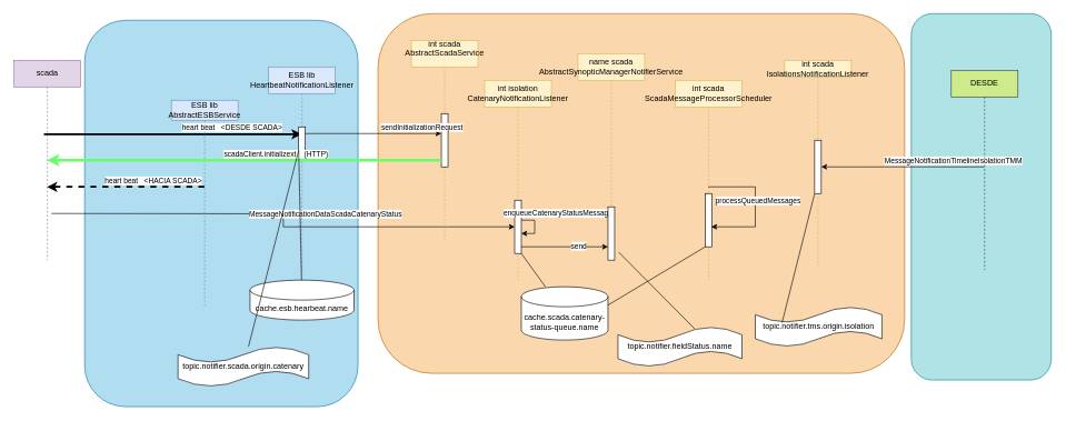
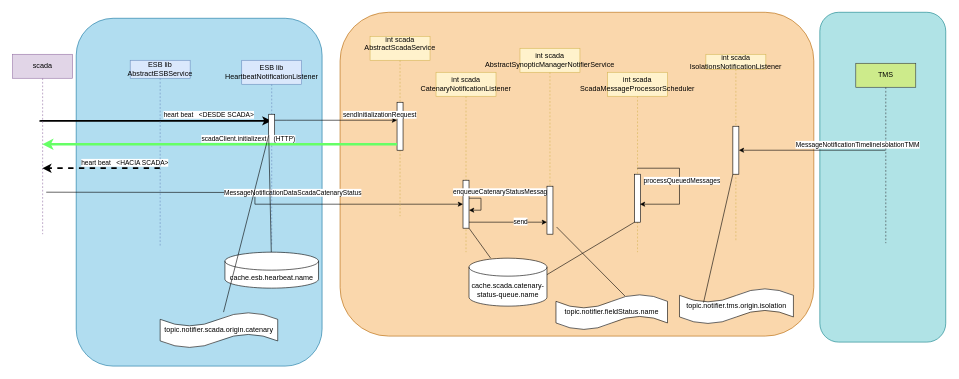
  <mxCell id="0" />
  <mxCell id="1" parent="0" />
  <mxCell id="2" value="" style="rounded=1;whiteSpace=wrap;html=1;fillColor=#b0e3e6;strokeColor=#0e8088;" vertex="1" parent="1"><mxGeometry x="1366" y="20" width="210" height="550" as="geometry" /></mxCell>
  <mxCell id="3" value="" style="rounded=1;whiteSpace=wrap;html=1;fillColor=#fad7ac;strokeColor=#b46504;" vertex="1" parent="1"><mxGeometry x="566" y="20" width="790" height="540" as="geometry" /></mxCell>
  <mxCell id="4" value="" style="rounded=1;whiteSpace=wrap;html=1;fillColor=#b1ddf0;strokeColor=#10739e;" vertex="1" parent="1"><mxGeometry x="126" y="30" width="410" height="580" as="geometry" /></mxCell>
  <mxCell id="5" style="edgeStyle=orthogonalEdgeStyle;rounded=0;orthogonalLoop=1;jettySize=auto;html=1;curved=0;strokeWidth=3;" edge="1" parent="1" target="10"><mxGeometry relative="1" as="geometry"><mxPoint x="66.071" y="200" as="sourcePoint" /><mxPoint x="280" y="250" as="targetPoint" /><Array as="points"><mxPoint x="66" y="201" /></Array></mxGeometry></mxCell>
  <mxCell id="6" value="heart beat&amp;nbsp; &amp;nbsp;&amp;lt;DESDE SCADA&amp;gt;" style="edgeLabel;html=1;align=center;verticalAlign=middle;resizable=0;points=[];" vertex="1" connectable="0" parent="5"><mxGeometry x="-0.121" y="-2" relative="1" as="geometry"><mxPoint x="111" y="-13" as="offset" /></mxGeometry></mxCell>
  <mxCell id="7" style="edgeStyle=orthogonalEdgeStyle;rounded=0;orthogonalLoop=1;jettySize=auto;html=1;curved=0;" edge="1" parent="1" target="13"><mxGeometry relative="1" as="geometry"><mxPoint x="76.004" y="320" as="sourcePoint" /><mxPoint x="627.68" y="350" as="targetPoint" /><Array as="points" /></mxGeometry></mxCell>
  <mxCell id="8" value="MessageNotificationDataScadaCatenaryStatus" style="edgeLabel;html=1;align=center;verticalAlign=middle;resizable=0;points=[];" vertex="1" connectable="0" parent="7"><mxGeometry x="-0.154" y="2" relative="1" as="geometry"><mxPoint x="108" y="2" as="offset" /></mxGeometry></mxCell>
  <mxCell id="9" value="scada" style="shape=umlLifeline;perimeter=lifelinePerimeter;whiteSpace=wrap;html=1;container=1;dropTarget=0;collapsible=0;recursiveResize=0;outlineConnect=0;portConstraint=eastwest;newEdgeStyle={&quot;curved&quot;:0,&quot;rounded&quot;:0};fillColor=#e1d5e7;strokeColor=#9673a6;" vertex="1" parent="1"><mxGeometry x="20" y="90" width="100" height="300" as="geometry" /></mxCell>
  <mxCell id="10" value="ESB lib&lt;br&gt;HeartbeatNotificationListener" style="shape=umlLifeline;perimeter=lifelinePerimeter;whiteSpace=wrap;html=1;container=1;dropTarget=0;collapsible=0;recursiveResize=0;outlineConnect=0;portConstraint=eastwest;newEdgeStyle={&quot;curved&quot;:0,&quot;rounded&quot;:0};fillColor=#dae8fc;strokeColor=#6c8ebf;" vertex="1" parent="1"><mxGeometry x="402" y="100" width="100" height="310" as="geometry" /></mxCell>
  <mxCell id="11" value="" style="html=1;points=[[0,0,0,0,5],[0,1,0,0,-5],[1,0,0,0,5],[1,1,0,0,-5]];perimeter=orthogonalPerimeter;outlineConnect=0;targetShapes=umlLifeline;portConstraint=eastwest;newEdgeStyle={&quot;curved&quot;:0,&quot;rounded&quot;:0};" vertex="1" parent="10"><mxGeometry x="45" y="90" width="10" height="40" as="geometry" /></mxCell>
- <mxCell id="12" value="int isolation&lt;br&gt;CatenaryNotificationListener" style="shape=umlLifeline;perimeter=lifelinePerimeter;whiteSpace=wrap;html=1;container=1;dropTarget=0;collapsible=0;recursiveResize=0;outlineConnect=0;portConstraint=eastwest;newEdgeStyle={&quot;curved&quot;:0,&quot;rounded&quot;:0};fillColor=#fff2cc;strokeColor=#d6b656;" vertex="1" parent="1"><mxGeometry x="726" y="120" width="100" height="300" as="geometry" /></mxCell>
+ <mxCell id="12" value="int scada&lt;br&gt;CatenaryNotificationListener" style="shape=umlLifeline;perimeter=lifelinePerimeter;whiteSpace=wrap;html=1;container=1;dropTarget=0;collapsible=0;recursiveResize=0;outlineConnect=0;portConstraint=eastwest;newEdgeStyle={&quot;curved&quot;:0,&quot;rounded&quot;:0};fillColor=#fff2cc;strokeColor=#d6b656;" vertex="1" parent="1"><mxGeometry x="726" y="120" width="100" height="300" as="geometry" /></mxCell>
  <mxCell id="13" value="" style="html=1;points=[[0,0,0,0,5],[0,1,0,0,-5],[1,0,0,0,5],[1,1,0,0,-5]];perimeter=orthogonalPerimeter;outlineConnect=0;targetShapes=umlLifeline;portConstraint=eastwest;newEdgeStyle={&quot;curved&quot;:0,&quot;rounded&quot;:0};" vertex="1" parent="12"><mxGeometry x="45" y="180" width="10" height="80" as="geometry" /></mxCell>
  <mxCell id="14" value="enqueueCatenaryStatusMessage" style="edgeStyle=orthogonalEdgeStyle;rounded=0;orthogonalLoop=1;jettySize=auto;html=1;curved=0;elbow=vertical;" edge="1" parent="12" source="13" target="13"><mxGeometry x="-0.333" y="36" relative="1" as="geometry"><Array as="points"><mxPoint x="75" y="210" /></Array><mxPoint x="-1" y="-10" as="offset" /></mxGeometry></mxCell>
  <mxCell id="15" style="edgeStyle=orthogonalEdgeStyle;rounded=0;orthogonalLoop=1;jettySize=auto;html=1;curved=0;" edge="1" parent="1" source="17" target="22"><mxGeometry relative="1" as="geometry"><mxPoint x="1286" y="290" as="targetPoint" /><Array as="points"><mxPoint x="1366" y="250" /><mxPoint x="1366" y="250" /></Array></mxGeometry></mxCell>
  <mxCell id="16" value="MessageNotificationTimelineIsolationTMM" style="edgeLabel;html=1;align=center;verticalAlign=middle;resizable=0;points=[];" vertex="1" connectable="0" parent="15"><mxGeometry x="-0.272" y="-2" relative="1" as="geometry"><mxPoint x="42" y="-8" as="offset" /></mxGeometry></mxCell>
- <mxCell id="17" value="DESDE" style="shape=umlLifeline;perimeter=lifelinePerimeter;whiteSpace=wrap;html=1;container=1;dropTarget=0;collapsible=0;recursiveResize=0;outlineConnect=0;portConstraint=eastwest;newEdgeStyle={&quot;curved&quot;:0,&quot;rounded&quot;:0};fillColor=#cdeb8b;strokeColor=#36393d;" vertex="1" parent="1"><mxGeometry x="1426" y="105" width="100" height="300" as="geometry" /></mxCell>
+ <mxCell id="17" value="TMS" style="shape=umlLifeline;perimeter=lifelinePerimeter;whiteSpace=wrap;html=1;container=1;dropTarget=0;collapsible=0;recursiveResize=0;outlineConnect=0;portConstraint=eastwest;newEdgeStyle={&quot;curved&quot;:0,&quot;rounded&quot;:0};fillColor=#cdeb8b;strokeColor=#36393d;" vertex="1" parent="1"><mxGeometry x="1426" y="105" width="100" height="300" as="geometry" /></mxCell>
  <mxCell id="18" style="edgeStyle=orthogonalEdgeStyle;rounded=0;orthogonalLoop=1;jettySize=auto;html=1;curved=0;strokeWidth=3;dashed=1;" edge="1" parent="1" source="20" target="9"><mxGeometry relative="1" as="geometry"><mxPoint x="346" y="260" as="sourcePoint" /><mxPoint x="96.31" y="260" as="targetPoint" /><Array as="points"><mxPoint x="136" y="280" /><mxPoint x="136" y="280" /></Array></mxGeometry></mxCell>
  <mxCell id="19" value="heart beat&amp;nbsp; &amp;nbsp;&amp;lt;HACIA SCADA&amp;gt;" style="edgeLabel;html=1;align=center;verticalAlign=middle;resizable=0;points=[];" vertex="1" connectable="0" parent="18"><mxGeometry x="-0.121" y="-2" relative="1" as="geometry"><mxPoint x="27" y="-8" as="offset" /></mxGeometry></mxCell>
- <mxCell id="20" value="ESB lib&lt;br&gt;AbstractESBService" style="shape=umlLifeline;perimeter=lifelinePerimeter;whiteSpace=wrap;html=1;container=1;dropTarget=0;collapsible=0;recursiveResize=0;outlineConnect=0;portConstraint=eastwest;newEdgeStyle={&quot;curved&quot;:0,&quot;rounded&quot;:0};size=30;fillColor=#dae8fc;strokeColor=#6c8ebf;" vertex="1" parent="1"><mxGeometry x="256" y="150" width="100" height="310" as="geometry" /></mxCell>
+ <mxCell id="20" value="ESB lib&lt;br&gt;AbstractESBService" style="shape=umlLifeline;perimeter=lifelinePerimeter;whiteSpace=wrap;html=1;container=1;dropTarget=0;collapsible=0;recursiveResize=0;outlineConnect=0;portConstraint=eastwest;newEdgeStyle={&quot;curved&quot;:0,&quot;rounded&quot;:0};size=30;fillColor=#dae8fc;strokeColor=#6c8ebf;" vertex="1" parent="1"><mxGeometry x="216" y="100" width="100" height="310" as="geometry" /></mxCell>
  <mxCell id="21" value="int scada&lt;br&gt;IsolationsNotificationListener" style="shape=umlLifeline;perimeter=lifelinePerimeter;whiteSpace=wrap;html=1;container=1;dropTarget=0;collapsible=0;recursiveResize=0;outlineConnect=0;portConstraint=eastwest;newEdgeStyle={&quot;curved&quot;:0,&quot;rounded&quot;:0};fillColor=#fff2cc;strokeColor=#d6b656;size=25;" vertex="1" parent="1"><mxGeometry x="1176" y="90" width="100" height="310" as="geometry" /></mxCell>
  <mxCell id="22" value="" style="html=1;points=[[0,0,0,0,5],[0,1,0,0,-5],[1,0,0,0,5],[1,1,0,0,-5]];perimeter=orthogonalPerimeter;outlineConnect=0;targetShapes=umlLifeline;portConstraint=eastwest;newEdgeStyle={&quot;curved&quot;:0,&quot;rounded&quot;:0};" vertex="1" parent="21"><mxGeometry x="45" y="120" width="10" height="80" as="geometry" /></mxCell>
  <mxCell id="23" value="int scada&lt;br&gt;ScadaMessageProcessorScheduler" style="shape=umlLifeline;perimeter=lifelinePerimeter;whiteSpace=wrap;html=1;container=1;dropTarget=0;collapsible=0;recursiveResize=0;outlineConnect=0;portConstraint=eastwest;newEdgeStyle={&quot;curved&quot;:0,&quot;rounded&quot;:0};fillColor=#fff2cc;strokeColor=#d6b656;" vertex="1" parent="1"><mxGeometry x="1012" y="120" width="100" height="300" as="geometry" /></mxCell>
  <mxCell id="24" value="" style="html=1;points=[[0,0,0,0,5],[0,1,0,0,-5],[1,0,0,0,5],[1,1,0,0,-5]];perimeter=orthogonalPerimeter;outlineConnect=0;targetShapes=umlLifeline;portConstraint=eastwest;newEdgeStyle={&quot;curved&quot;:0,&quot;rounded&quot;:0};" vertex="1" parent="23"><mxGeometry x="45" y="170" width="10" height="80" as="geometry" /></mxCell>
  <mxCell id="25" value="processQueuedMessages" style="edgeStyle=orthogonalEdgeStyle;rounded=0;orthogonalLoop=1;jettySize=auto;html=1;curved=0;elbow=vertical;" edge="1" parent="23" source="23"><mxGeometry x="-0.079" y="4" relative="1" as="geometry"><mxPoint x="54" y="200" as="sourcePoint" /><mxPoint x="54" y="220" as="targetPoint" /><Array as="points"><mxPoint x="120" y="160" /><mxPoint x="120" y="220" /></Array><mxPoint y="1" as="offset" /></mxGeometry></mxCell>
  <mxCell id="26" value="int scada&lt;br&gt;AbstractScadaService&lt;br&gt;&lt;br&gt;" style="shape=umlLifeline;perimeter=lifelinePerimeter;whiteSpace=wrap;html=1;container=1;dropTarget=0;collapsible=0;recursiveResize=0;outlineConnect=0;portConstraint=eastwest;newEdgeStyle={&quot;curved&quot;:0,&quot;rounded&quot;:0};fillColor=#fff2cc;strokeColor=#d6b656;" vertex="1" parent="1"><mxGeometry x="616" y="60" width="100" height="300" as="geometry" /></mxCell>
  <mxCell id="27" value="" style="html=1;points=[[0,0,0,0,5],[0,1,0,0,-5],[1,0,0,0,5],[1,1,0,0,-5]];perimeter=orthogonalPerimeter;outlineConnect=0;targetShapes=umlLifeline;portConstraint=eastwest;newEdgeStyle={&quot;curved&quot;:0,&quot;rounded&quot;:0};" vertex="1" parent="26"><mxGeometry x="45" y="110" width="10" height="80" as="geometry" /></mxCell>
  <mxCell id="28" style="edgeStyle=orthogonalEdgeStyle;rounded=0;orthogonalLoop=1;jettySize=auto;html=1;curved=0;" edge="1" parent="1" source="11" target="27"><mxGeometry relative="1" as="geometry"><Array as="points"><mxPoint x="476" y="200" /><mxPoint x="476" y="200" /></Array></mxGeometry></mxCell>
  <mxCell id="29" value="sendInitializationRequest" style="edgeLabel;html=1;align=center;verticalAlign=middle;resizable=0;points=[];" vertex="1" connectable="0" parent="28"><mxGeometry x="-0.29" y="-1" relative="1" as="geometry"><mxPoint x="102" y="-11" as="offset" /></mxGeometry></mxCell>
  <mxCell id="30" style="edgeStyle=orthogonalEdgeStyle;rounded=0;orthogonalLoop=1;jettySize=auto;html=1;curved=0;strokeWidth=4;strokeColor=#66FF66;" edge="1" parent="1" source="27" target="9"><mxGeometry relative="1" as="geometry"><Array as="points"><mxPoint x="466" y="240" /><mxPoint x="466" y="240" /></Array></mxGeometry></mxCell>
  <mxCell id="31" value="scadaClient.initializext&amp;nbsp; &amp;nbsp; (HTTP)" style="edgeLabel;html=1;align=center;verticalAlign=middle;resizable=0;points=[];" vertex="1" connectable="0" parent="30"><mxGeometry x="-0.041" relative="1" as="geometry"><mxPoint x="35" y="-10" as="offset" /></mxGeometry></mxCell>
  <mxCell id="32" value="cache.scada.catenary-status-queue.name" style="shape=cylinder3;whiteSpace=wrap;html=1;boundedLbl=1;backgroundOutline=1;size=15;" vertex="1" parent="1"><mxGeometry x="781" y="430" width="130" height="80" as="geometry" /></mxCell>
  <mxCell id="33" value="" style="endArrow=none;html=1;rounded=0;" edge="1" parent="1" source="32" target="13"><mxGeometry width="50" height="50" relative="1" as="geometry"><mxPoint x="632" y="230" as="sourcePoint" /><mxPoint x="682" y="180" as="targetPoint" /></mxGeometry></mxCell>
  <mxCell id="34" value="" style="endArrow=none;html=1;rounded=0;entryX=1;entryY=0;entryDx=0;entryDy=27.5;entryPerimeter=0;" edge="1" parent="1" source="24" target="32"><mxGeometry width="50" height="50" relative="1" as="geometry"><mxPoint x="782" y="260" as="sourcePoint" /><mxPoint x="1002" y="417.5" as="targetPoint" /></mxGeometry></mxCell>
  <mxCell id="35" value="cache.esb.hearbeat.name" style="shape=cylinder3;whiteSpace=wrap;html=1;boundedLbl=1;backgroundOutline=1;size=15;" vertex="1" parent="1"><mxGeometry x="374" y="420" width="156" height="60" as="geometry" /></mxCell>
  <mxCell id="36" value="" style="endArrow=none;html=1;rounded=0;exitX=0;exitY=1;exitDx=0;exitDy=-5;exitPerimeter=0;" edge="1" parent="1" source="11" target="35"><mxGeometry width="50" height="50" relative="1" as="geometry"><mxPoint x="562" y="240" as="sourcePoint" /><mxPoint x="612" y="190" as="targetPoint" /></mxGeometry></mxCell>
- <mxCell id="37" value="topic.notifier.tms.origin.isolation" style="shape=tape;whiteSpace=wrap;html=1;" vertex="1" parent="1"><mxGeometry x="1132" y="460" width="190" height="60" as="geometry" /></mxCell>
+ <mxCell id="37" value="topic.notifier.tms.origin.isolation" style="shape=tape;whiteSpace=wrap;html=1;" vertex="1" parent="1"><mxGeometry x="1132" y="480" width="190" height="60" as="geometry" /></mxCell>
  <mxCell id="38" value="topic.notifier.scada.origin.catenary" style="shape=tape;whiteSpace=wrap;html=1;" vertex="1" parent="1"><mxGeometry x="266" y="520" width="196" height="60" as="geometry" /></mxCell>
  <mxCell id="39" value="" style="endArrow=none;html=1;rounded=0;entryX=0;entryY=1;entryDx=0;entryDy=-5;entryPerimeter=0;" edge="1" parent="1" source="38" target="11"><mxGeometry width="50" height="50" relative="1" as="geometry"><mxPoint x="466" y="330" as="sourcePoint" /><mxPoint x="516" y="280" as="targetPoint" /></mxGeometry></mxCell>
  <mxCell id="40" value="" style="endArrow=none;html=1;rounded=0;entryX=0.211;entryY=0.4;entryDx=0;entryDy=0;entryPerimeter=0;" edge="1" parent="1" source="22" target="37"><mxGeometry width="50" height="50" relative="1" as="geometry"><mxPoint x="838" y="360" as="sourcePoint" /><mxPoint x="1196" y="449.98" as="targetPoint" /></mxGeometry></mxCell>
- <mxCell id="41" value="name scada&lt;br&gt;AbstractSynopticManagerNotifierService&lt;br&gt;" style="shape=umlLifeline;perimeter=lifelinePerimeter;whiteSpace=wrap;html=1;container=1;dropTarget=0;collapsible=0;recursiveResize=0;outlineConnect=0;portConstraint=eastwest;newEdgeStyle={&quot;curved&quot;:0,&quot;rounded&quot;:0};fillColor=#fff2cc;strokeColor=#d6b656;" vertex="1" parent="1"><mxGeometry x="866" y="80" width="100" height="300" as="geometry" /></mxCell>
+ <mxCell id="41" value="int scada&lt;br&gt;AbstractSynopticManagerNotifierService&lt;br&gt;" style="shape=umlLifeline;perimeter=lifelinePerimeter;whiteSpace=wrap;html=1;container=1;dropTarget=0;collapsible=0;recursiveResize=0;outlineConnect=0;portConstraint=eastwest;newEdgeStyle={&quot;curved&quot;:0,&quot;rounded&quot;:0};fillColor=#fff2cc;strokeColor=#d6b656;" vertex="1" parent="1"><mxGeometry x="866" y="80" width="100" height="300" as="geometry" /></mxCell>
  <mxCell id="42" value="" style="html=1;points=[[0,0,0,0,5],[0,1,0,0,-5],[1,0,0,0,5],[1,1,0,0,-5]];perimeter=orthogonalPerimeter;outlineConnect=0;targetShapes=umlLifeline;portConstraint=eastwest;newEdgeStyle={&quot;curved&quot;:0,&quot;rounded&quot;:0};" vertex="1" parent="41"><mxGeometry x="45" y="230" width="10" height="80" as="geometry" /></mxCell>
  <mxCell id="43" style="edgeStyle=orthogonalEdgeStyle;rounded=0;orthogonalLoop=1;jettySize=auto;html=1;curved=0;" edge="1" parent="1" source="13" target="42"><mxGeometry relative="1" as="geometry"><Array as="points"><mxPoint x="886" y="370" /><mxPoint x="886" y="370" /></Array></mxGeometry></mxCell>
  <mxCell id="44" value="send" style="edgeLabel;html=1;align=center;verticalAlign=middle;resizable=0;points=[];" vertex="1" connectable="0" parent="43"><mxGeometry x="0.301" y="2" relative="1" as="geometry"><mxPoint as="offset" /></mxGeometry></mxCell>
  <mxCell id="45" value="topic.notifier.fieldStatus.name" style="shape=tape;whiteSpace=wrap;html=1;" vertex="1" parent="1"><mxGeometry x="926" y="490" width="186" height="60" as="geometry" /></mxCell>
  <mxCell id="46" value="" style="endArrow=none;html=1;rounded=0;entryX=0.618;entryY=0.05;entryDx=0;entryDy=0;entryPerimeter=0;exitX=1.6;exitY=0.85;exitDx=0;exitDy=0;exitPerimeter=0;" edge="1" parent="1" source="42" target="45"><mxGeometry width="50" height="50" relative="1" as="geometry"><mxPoint x="632" y="330" as="sourcePoint" /><mxPoint x="682" y="280" as="targetPoint" /></mxGeometry></mxCell>
